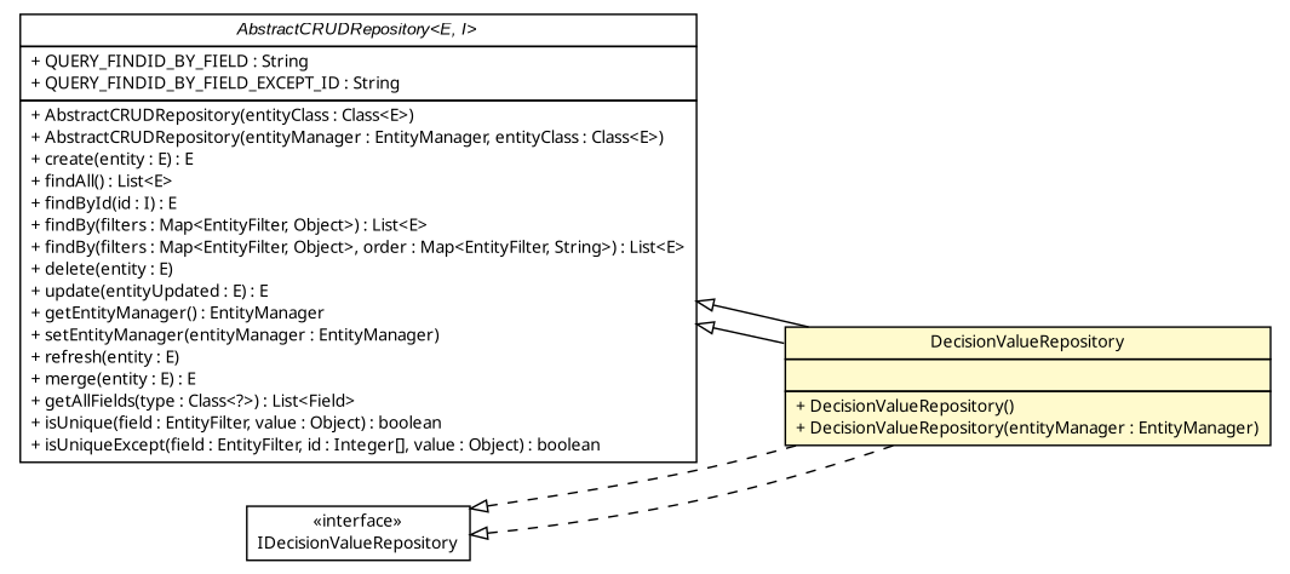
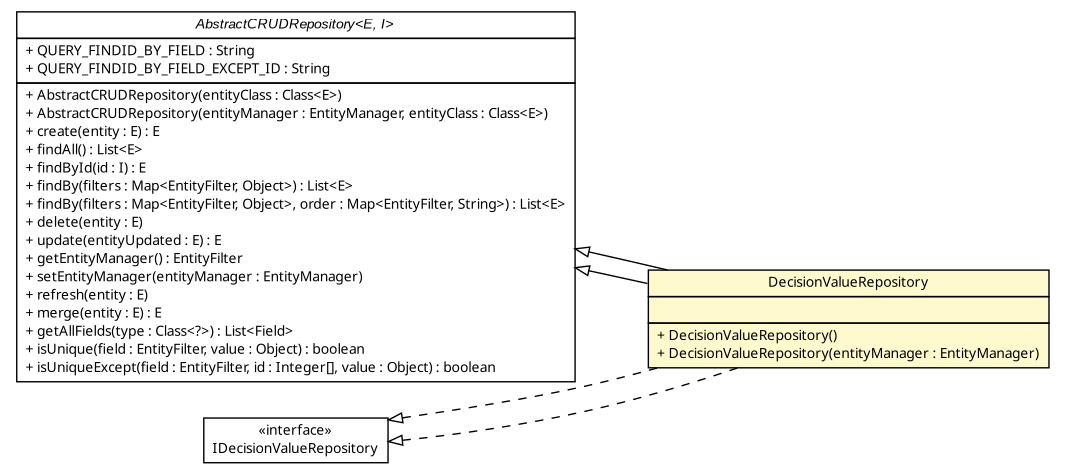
  digraph {
    nodesep=0.25
    ranksep=0.5
    rankdir=LR
    fontname="Noto Sans"
    node [fontcolor=black fontname="Noto Sans" fontsize=10.0 shape=plaintext]
    edge [arrowtail=empty dir=back fontname="Noto Sans" fontsize=10 headport=p labelfontname=arial labelfontsize=10 tailport=p]
-   n1 [label=<<table title="gov.sandia.cf.dao.AbstractCRUDRepository" border="0" cellborder="1" cellspacing="0" cellpadding="2" port="p" href="../AbstractCRUDRepository.html"> 		<tr><td><table border="0" cellspacing="0" cellpadding="1"> <tr><td align="center" balign="center"><font face="arial italic"> AbstractCRUDRepository&lt;E, I&gt; </font></td></tr> 		</table></td></tr> 		<tr><td><table border="0" cellspacing="0" cellpadding="1"> <tr><td align="left" balign="left"> + QUERY_FINDID_BY_FIELD : String </td></tr> <tr><td align="left" balign="left"> + QUERY_FINDID_BY_FIELD_EXCEPT_ID : String </td></tr> 		</table></td></tr> 		<tr><td><table border="0" cellspacing="0" cellpadding="1"> <tr><td align="left" balign="left"> + AbstractCRUDRepository(entityClass : Class&lt;E&gt;) </td></tr> <tr><td align="left" balign="left"> + AbstractCRUDRepository(entityManager : EntityManager, entityClass : Class&lt;E&gt;) </td></tr> <tr><td align="left" balign="left"> + create(entity : E) : E </td></tr> <tr><td align="left" balign="left"> + findAll() : List&lt;E&gt; </td></tr> <tr><td align="left" balign="left"> + findById(id : I) : E </td></tr> <tr><td align="left" balign="left"> + findBy(filters : Map&lt;EntityFilter, Object&gt;) : List&lt;E&gt; </td></tr> <tr><td align="left" balign="left"> + findBy(filters : Map&lt;EntityFilter, Object&gt;, order : Map&lt;EntityFilter, String&gt;) : List&lt;E&gt; </td></tr> <tr><td align="left" balign="left"> + delete(entity : E) </td></tr> <tr><td align="left" balign="left"> + update(entityUpdated : E) : E </td></tr> <tr><td align="left" balign="left"> + getEntityManager() : EntityManager </td></tr> <tr><td align="left" balign="left"> + setEntityManager(entityManager : EntityManager) </td></tr> <tr><td align="left" balign="left"> + refresh(entity : E) </td></tr> <tr><td align="left" balign="left"> + merge(entity : E) : E </td></tr> <tr><td align="left" balign="left"> + getAllFields(type : Class&lt;?&gt;) : List&lt;Field&gt; </td></tr> <tr><td align="left" balign="left"> + isUnique(field : EntityFilter, value : Object) : boolean </td></tr> <tr><td align="left" balign="left"> + isUniqueExcept(field : EntityFilter, id : Integer[], value : Object) : boolean </td></tr> 		</table></td></tr> 		</table>>]
+   n1 [label=<<table title="gov.sandia.cf.dao.AbstractCRUDRepository" border="0" cellborder="1" cellspacing="0" cellpadding="2" port="p" href="../AbstractCRUDRepository.html"> 		<tr><td><table border="0" cellspacing="0" cellpadding="1"> <tr><td align="center" balign="center"><font face="arial italic"> AbstractCRUDRepository&lt;E, I&gt; </font></td></tr> 		</table></td></tr> 		<tr><td><table border="0" cellspacing="0" cellpadding="1"> <tr><td align="left" balign="left"> + QUERY_FINDID_BY_FIELD : String </td></tr> <tr><td align="left" balign="left"> + QUERY_FINDID_BY_FIELD_EXCEPT_ID : String </td></tr> 		</table></td></tr> 		<tr><td><table border="0" cellspacing="0" cellpadding="1"> <tr><td align="left" balign="left"> + AbstractCRUDRepository(entityClass : Class&lt;E&gt;) </td></tr> <tr><td align="left" balign="left"> + AbstractCRUDRepository(entityManager : EntityManager, entityClass : Class&lt;E&gt;) </td></tr> <tr><td align="left" balign="left"> + create(entity : E) : E </td></tr> <tr><td align="left" balign="left"> + findAll() : List&lt;E&gt; </td></tr> <tr><td align="left" balign="left"> + findById(id : I) : E </td></tr> <tr><td align="left" balign="left"> + findBy(filters : Map&lt;EntityFilter, Object&gt;) : List&lt;E&gt; </td></tr> <tr><td align="left" balign="left"> + findBy(filters : Map&lt;EntityFilter, Object&gt;, order : Map&lt;EntityFilter, String&gt;) : List&lt;E&gt; </td></tr> <tr><td align="left" balign="left"> + delete(entity : E) </td></tr> <tr><td align="left" balign="left"> + update(entityUpdated : E) : E </td></tr> <tr><td align="left" balign="left"> + getEntityManager() : EntityFilter </td></tr> <tr><td align="left" balign="left"> + setEntityManager(entityManager : EntityManager) </td></tr> <tr><td align="left" balign="left"> + refresh(entity : E) </td></tr> <tr><td align="left" balign="left"> + merge(entity : E) : E </td></tr> <tr><td align="left" balign="left"> + getAllFields(type : Class&lt;?&gt;) : List&lt;Field&gt; </td></tr> <tr><td align="left" balign="left"> + isUnique(field : EntityFilter, value : Object) : boolean </td></tr> <tr><td align="left" balign="left"> + isUniqueExcept(field : EntityFilter, id : Integer[], value : Object) : boolean </td></tr> 		</table></td></tr> 		</table>>]
    n2 [label=<<table title="gov.sandia.cf.dao.impl.DecisionValueRepository" border="0" cellborder="1" cellspacing="0" cellpadding="2" port="p" bgcolor="lemonChiffon" href="./DecisionValueRepository.html"> 		<tr><td><table border="0" cellspacing="0" cellpadding="1"> <tr><td align="center" balign="center"> DecisionValueRepository </td></tr> 		</table></td></tr> 		<tr><td><table border="0" cellspacing="0" cellpadding="1"> <tr><td align="left" balign="left">  </td></tr> 		</table></td></tr> 		<tr><td><table border="0" cellspacing="0" cellpadding="1"> <tr><td align="left" balign="left"> + DecisionValueRepository() </td></tr> <tr><td align="left" balign="left"> + DecisionValueRepository(entityManager : EntityManager) </td></tr> 		</table></td></tr> 		</table>>]
    n3 [label=<<table title="gov.sandia.cf.dao.IDecisionValueRepository" border="0" cellborder="1" cellspacing="0" cellpadding="2" port="p" href="../IDecisionValueRepository.html"> 		<tr><td><table border="0" cellspacing="0" cellpadding="1"> <tr><td align="center" balign="center"> &#171;interface&#187; </td></tr> <tr><td align="center" balign="center"> IDecisionValueRepository </td></tr> 		</table></td></tr> 		</table>>]
    n1 -> n2
    n1 -> n2
    n3 -> n2 [style=dashed]
    n3 -> n2 [style=dashed]
  }
